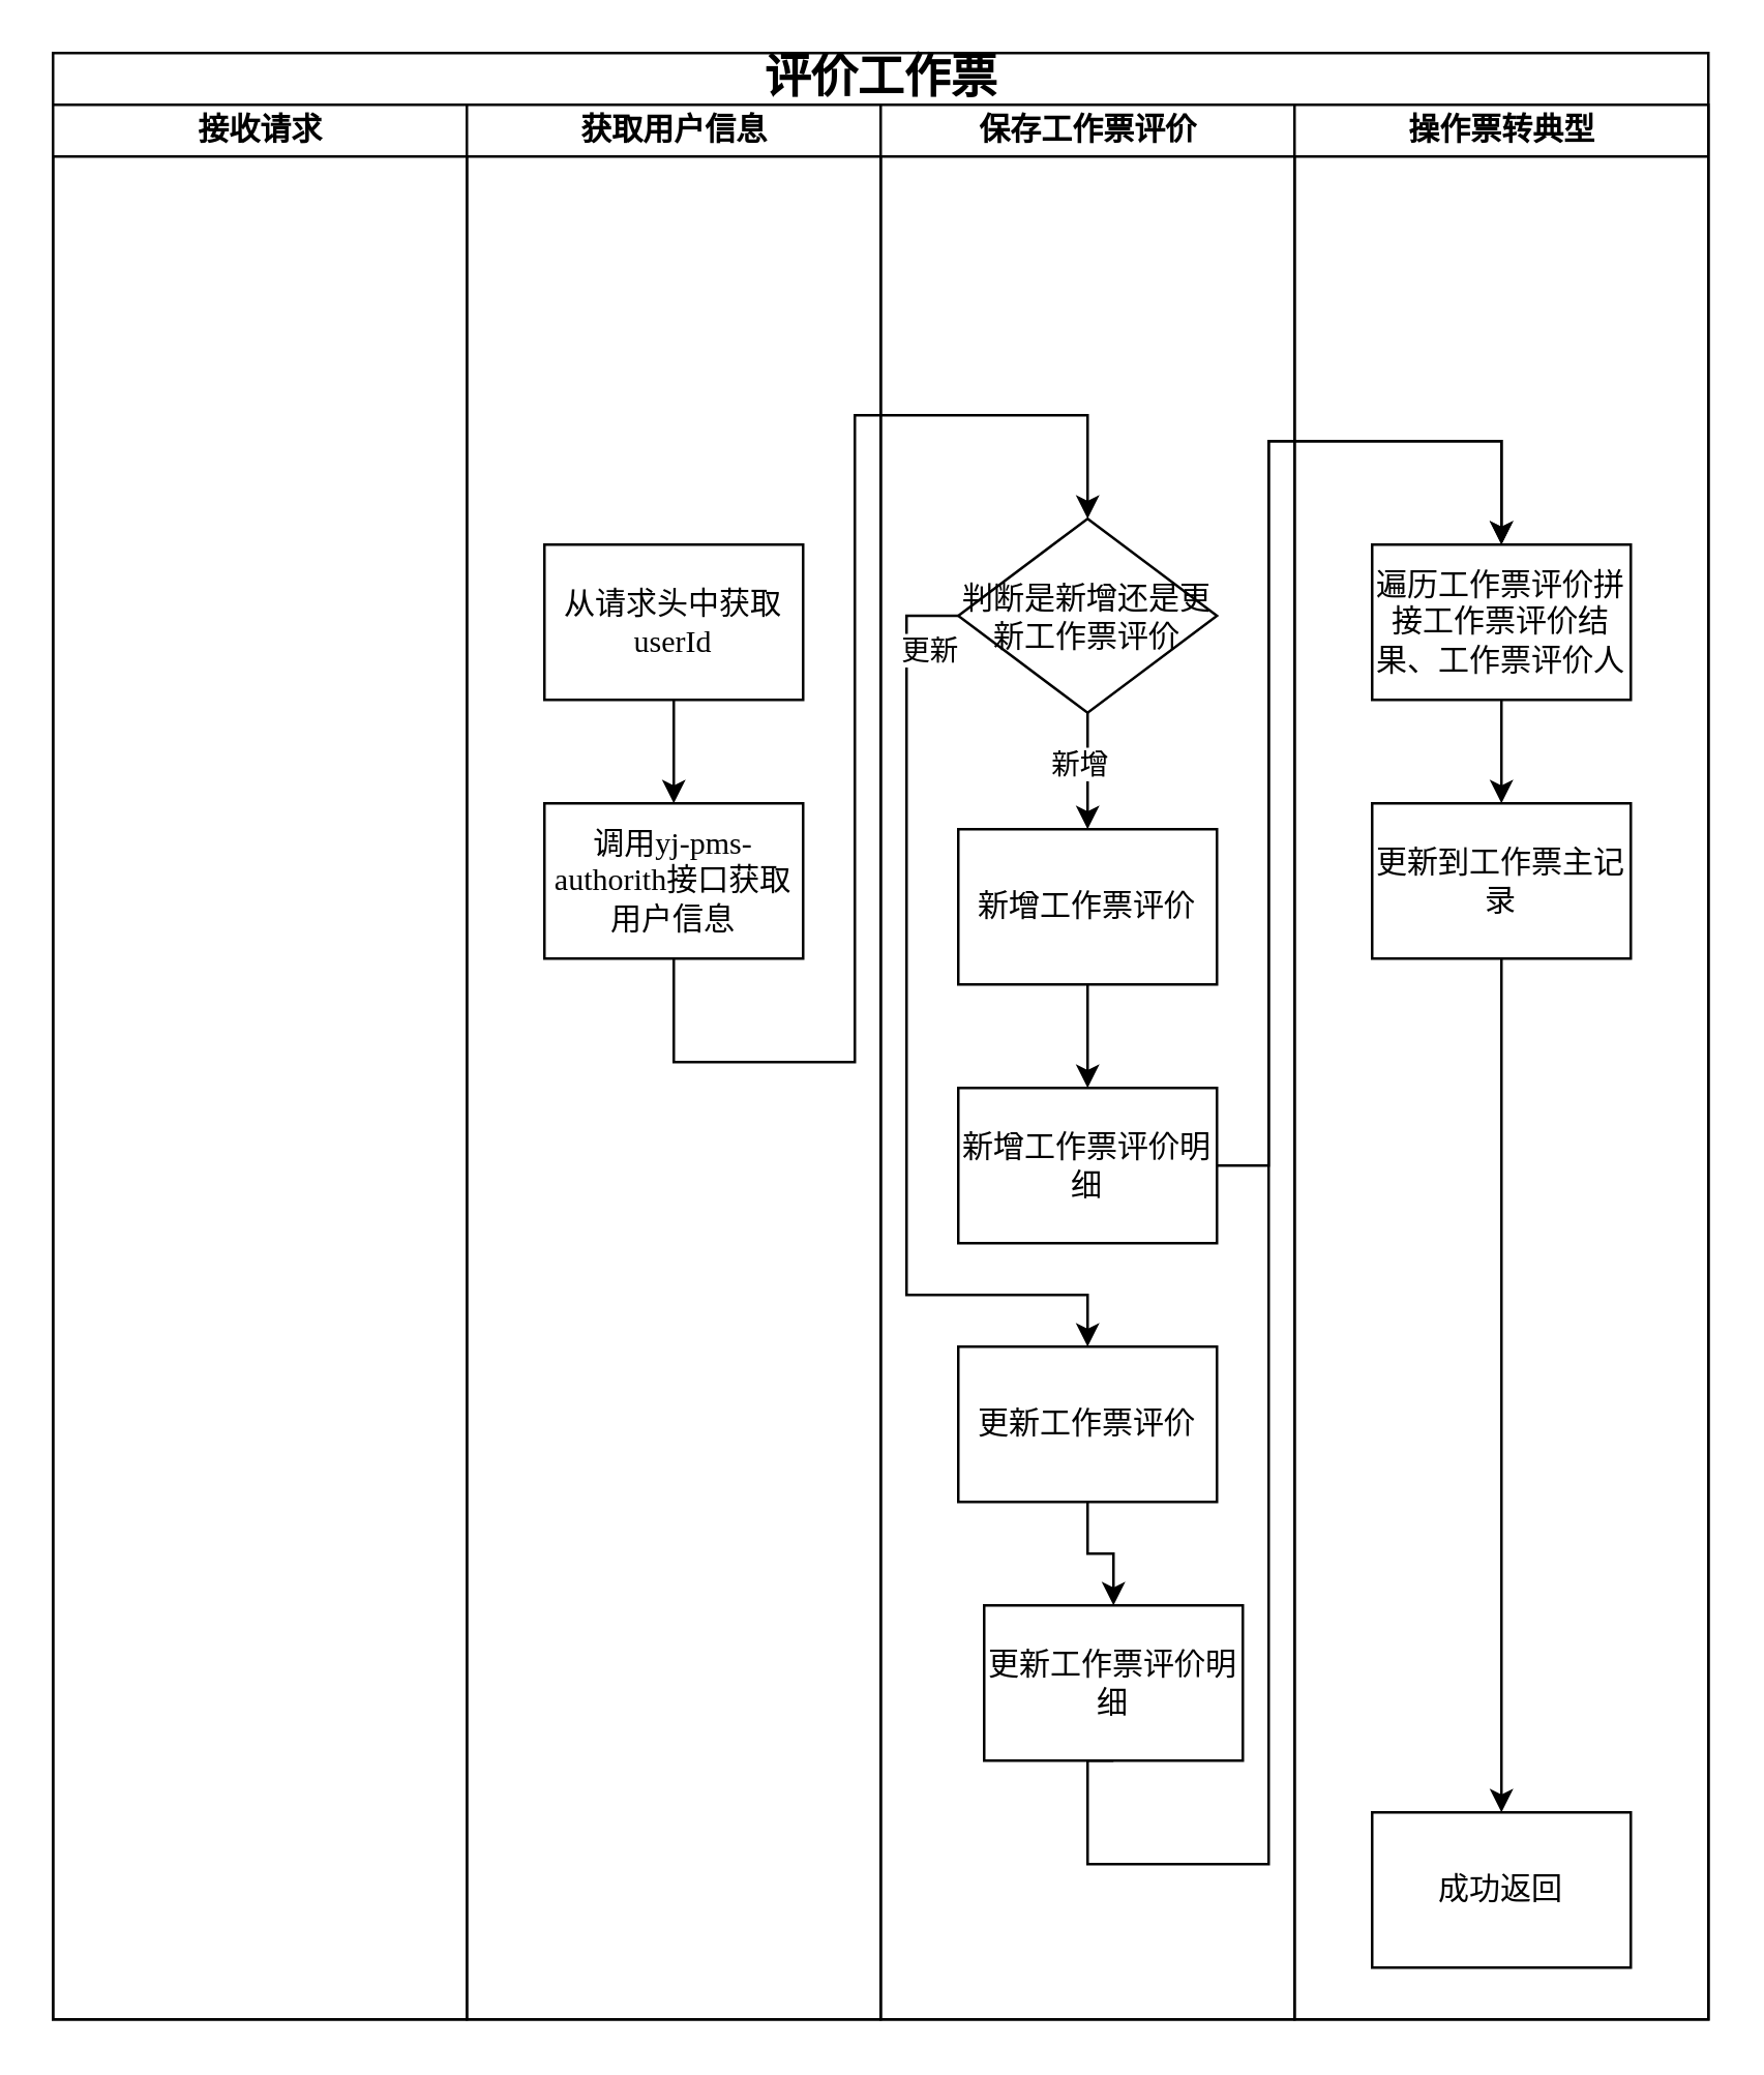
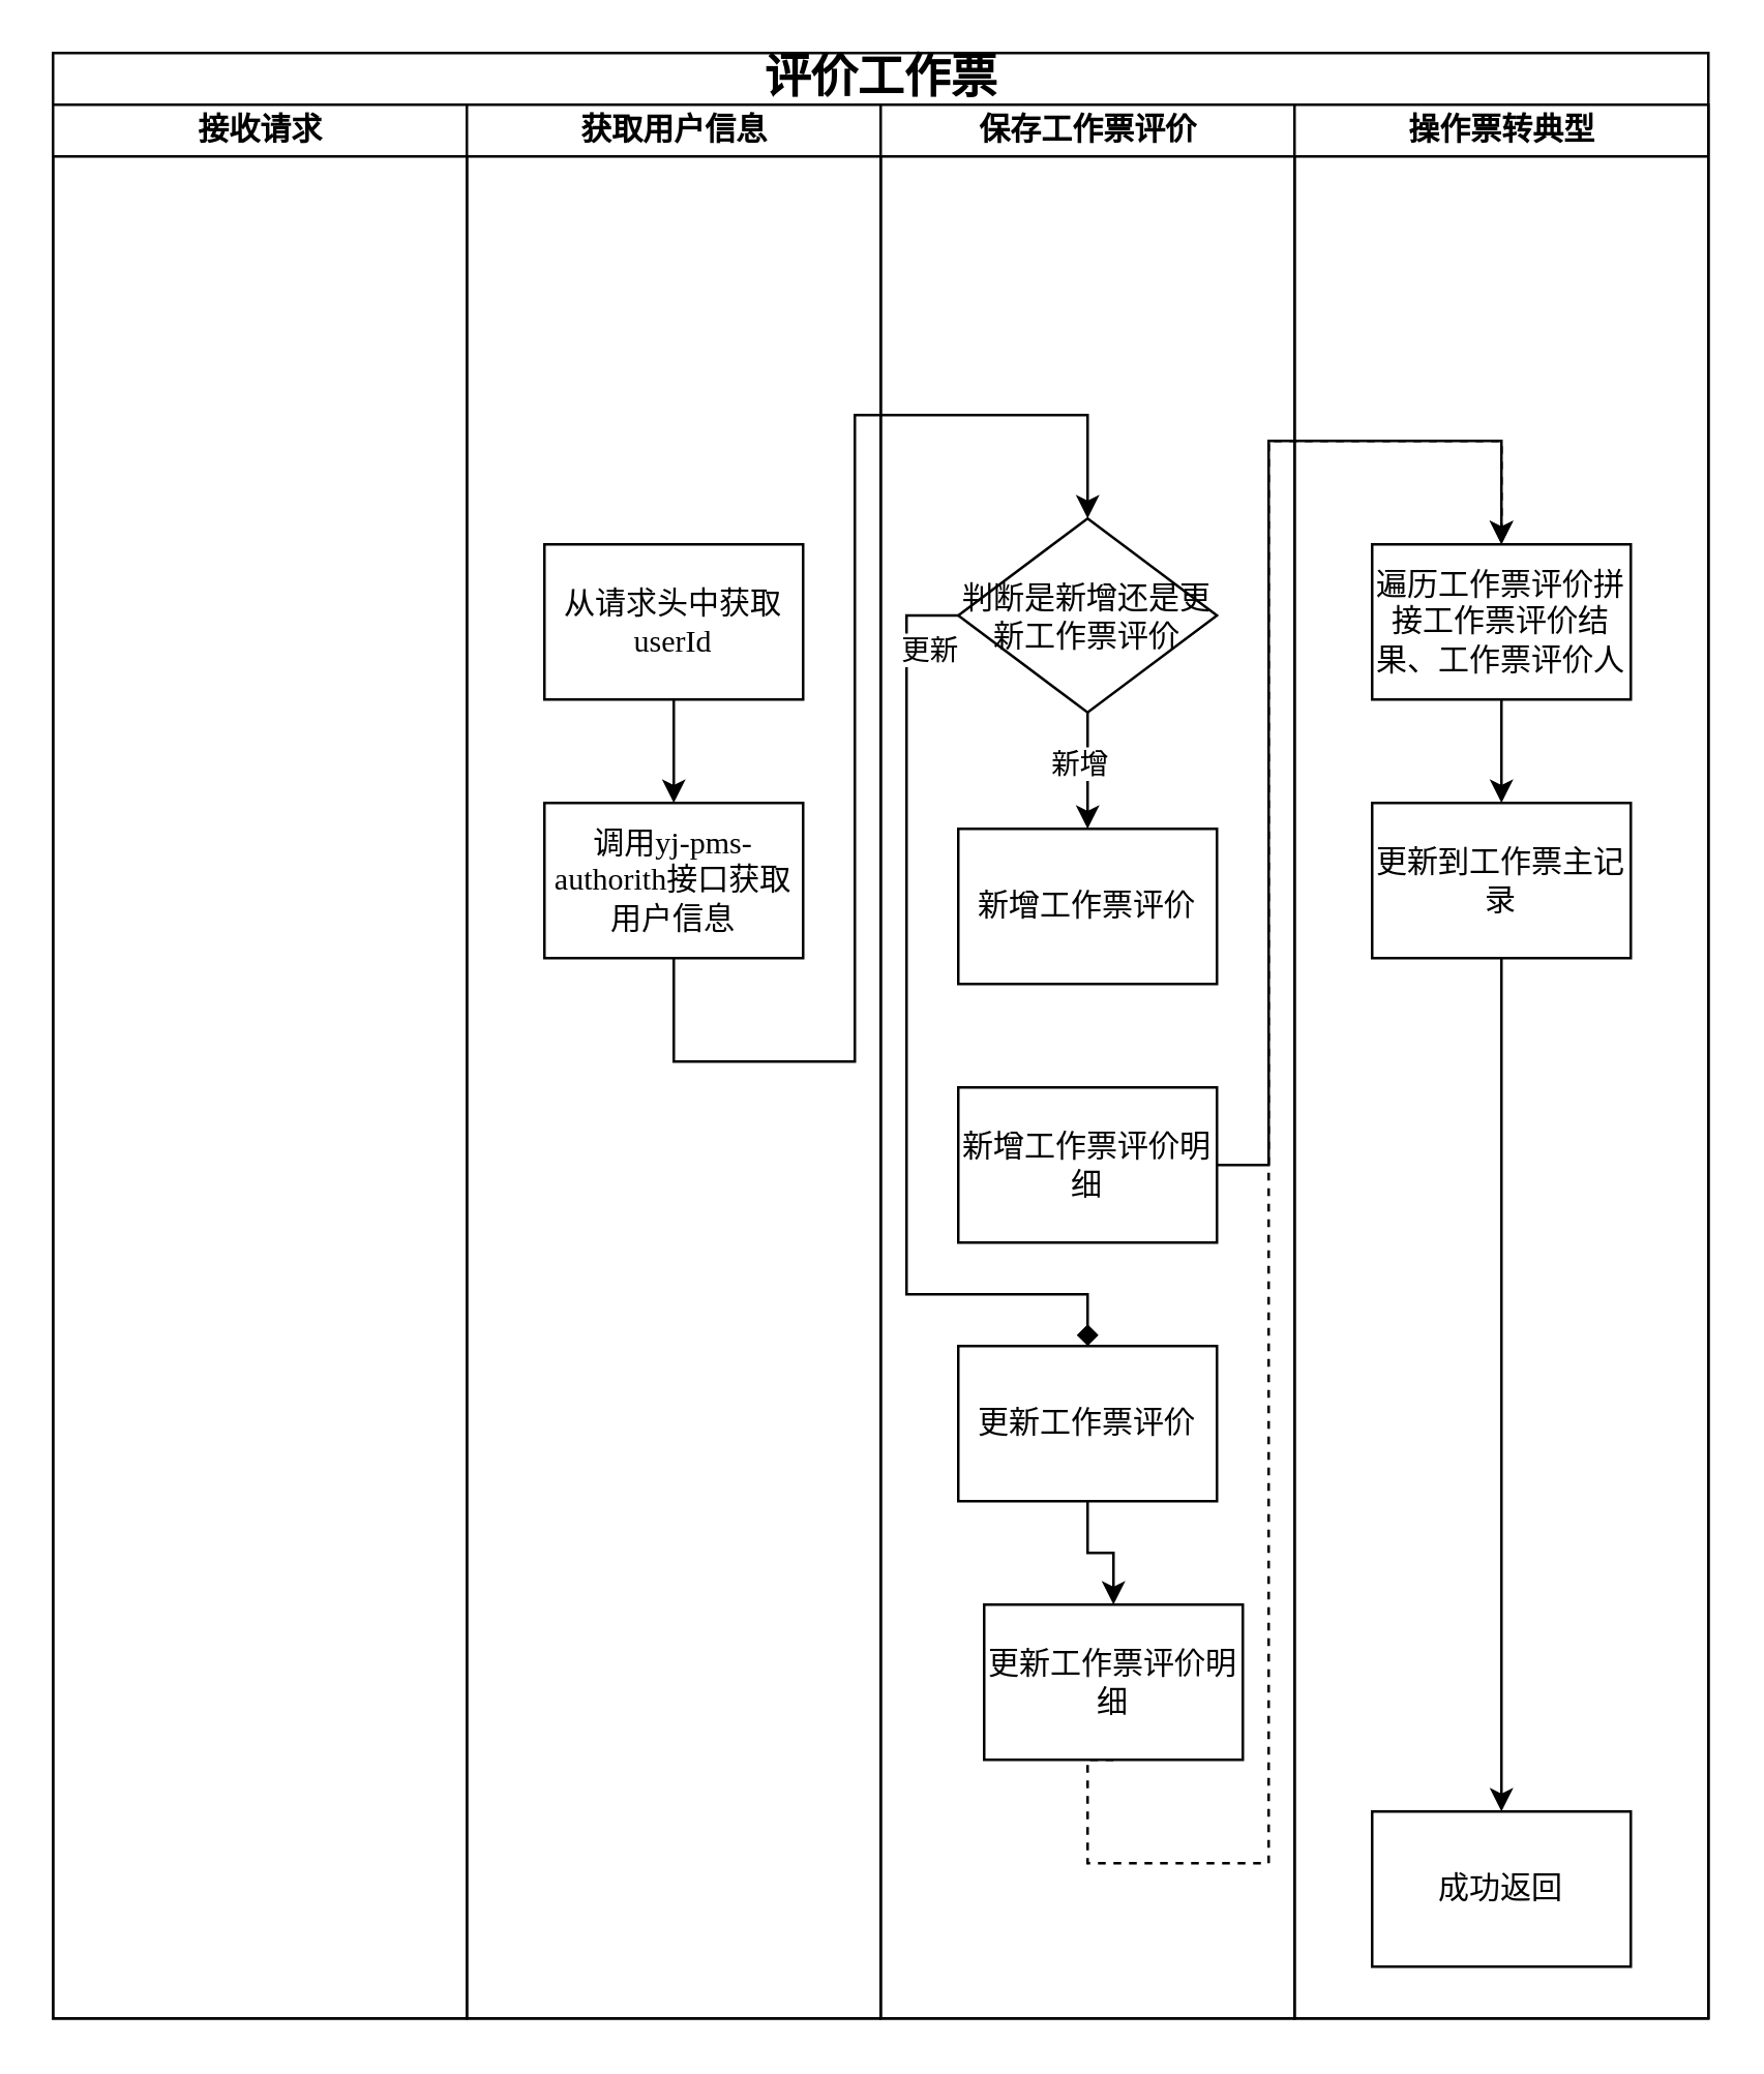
  <mxCell id="0" />
  <mxCell id="1" parent="0" />
  <mxCell id="2" value="&lt;font style=&quot;font-size: 18px;&quot;&gt;评价工作票&lt;/font&gt;" style="swimlane;html=1;childLayout=stackLayout;startSize=20;rounded=0;shadow=0;labelBackgroundColor=none;strokeWidth=1;fontFamily=Verdana;fontSize=8;align=center;" vertex="1" parent="1"><mxGeometry x="20" y="20" width="640" height="760" as="geometry" /></mxCell>
  <mxCell id="3" value="接收请求" style="swimlane;html=1;startSize=20;" vertex="1" parent="2"><mxGeometry y="20" width="160" height="740" as="geometry"><mxRectangle y="20" width="40" height="730" as="alternateBounds" /></mxGeometry></mxCell>
  <mxCell id="4" value="获取用户信息" style="swimlane;html=1;startSize=20;" vertex="1" parent="2"><mxGeometry x="160" y="20" width="160" height="740" as="geometry" /></mxCell>
  <mxCell id="5" style="edgeStyle=orthogonalEdgeStyle;rounded=0;orthogonalLoop=1;jettySize=auto;html=1;exitX=0.5;exitY=1;exitDx=0;exitDy=0;entryX=0.5;entryY=0;entryDx=0;entryDy=0;" edge="1" parent="4" target="22"><mxGeometry relative="1" as="geometry"><mxPoint x="80" y="325" as="sourcePoint" /><mxPoint x="240" y="170" as="targetPoint" /><Array as="points"><mxPoint x="80" y="370" /><mxPoint x="150" y="370" /><mxPoint x="150" y="120" /><mxPoint x="240" y="120" /></Array></mxGeometry></mxCell>
  <mxCell id="6" value="&lt;span style=&quot;font-size: 12px;&quot;&gt;调用yj-pms-authorith接口获取用户信息&lt;/span&gt;" style="whiteSpace=wrap;html=1;fontSize=8;fontFamily=Verdana;rounded=0;shadow=0;labelBackgroundColor=none;strokeWidth=1;" vertex="1" parent="4"><mxGeometry x="30" y="270" width="100" height="60" as="geometry" /></mxCell>
  <mxCell id="7" style="edgeStyle=orthogonalEdgeStyle;rounded=0;orthogonalLoop=1;jettySize=auto;html=1;exitX=0.5;exitY=1;exitDx=0;exitDy=0;" edge="1" parent="4" source="8" target="6"><mxGeometry relative="1" as="geometry" /></mxCell>
  <mxCell id="8" value="&lt;span style=&quot;font-size: 12px;&quot;&gt;从请求头中获取userId&lt;/span&gt;" style="whiteSpace=wrap;html=1;fontSize=8;fontFamily=Verdana;rounded=0;shadow=0;labelBackgroundColor=none;strokeWidth=1;" vertex="1" parent="4"><mxGeometry x="30" y="170" width="100" height="60" as="geometry" /></mxCell>
  <mxCell id="9" value="保存工作票评价" style="swimlane;html=1;startSize=20;" vertex="1" parent="2"><mxGeometry x="320" y="20" width="160" height="740" as="geometry" /></mxCell>
  <mxCell id="10" style="edgeStyle=orthogonalEdgeStyle;rounded=0;orthogonalLoop=1;jettySize=auto;html=1;exitX=0.5;exitY=1;exitDx=0;exitDy=0;entryX=0.5;entryY=0;entryDx=0;entryDy=0;" edge="1" parent="9"><mxGeometry relative="1" as="geometry"><mxPoint x="80" y="317.5" as="sourcePoint" /></mxGeometry></mxCell>
  <mxCell id="11" style="edgeStyle=orthogonalEdgeStyle;rounded=0;orthogonalLoop=1;jettySize=auto;html=1;exitX=0.5;exitY=1;exitDx=0;exitDy=0;entryX=0.5;entryY=0;entryDx=0;entryDy=0;" edge="1" parent="9"><mxGeometry relative="1" as="geometry"><mxPoint x="80" y="420" as="sourcePoint" /></mxGeometry></mxCell>
  <mxCell id="12" style="edgeStyle=orthogonalEdgeStyle;rounded=0;orthogonalLoop=1;jettySize=auto;html=1;exitX=0.5;exitY=1;exitDx=0;exitDy=0;entryX=0.5;entryY=0;entryDx=0;entryDy=0;" edge="1" parent="9"><mxGeometry relative="1" as="geometry"><mxPoint x="80" y="520" as="sourcePoint" /></mxGeometry></mxCell>
- <mxCell id="13" style="edgeStyle=orthogonalEdgeStyle;rounded=0;orthogonalLoop=1;jettySize=auto;html=1;exitX=0.5;exitY=1;exitDx=0;exitDy=0;entryX=0.5;entryY=0;entryDx=0;entryDy=0;" edge="1" parent="9" source="14" target="15"><mxGeometry relative="1" as="geometry" /></mxCell>
  <mxCell id="14" value="&lt;span style=&quot;font-size: 12px;&quot;&gt;新增工作票评价&lt;/span&gt;" style="whiteSpace=wrap;html=1;fontSize=8;fontFamily=Verdana;rounded=0;shadow=0;labelBackgroundColor=none;strokeWidth=1;" vertex="1" parent="9"><mxGeometry x="30" y="280" width="100" height="60" as="geometry" /></mxCell>
  <mxCell id="15" value="&lt;span style=&quot;font-size: 12px;&quot;&gt;新增工作票评价明细&lt;/span&gt;" style="whiteSpace=wrap;html=1;fontSize=8;fontFamily=Verdana;rounded=0;shadow=0;labelBackgroundColor=none;strokeWidth=1;" vertex="1" parent="9"><mxGeometry x="30" y="380" width="100" height="60" as="geometry" /></mxCell>
  <mxCell id="16" style="edgeStyle=orthogonalEdgeStyle;rounded=0;orthogonalLoop=1;jettySize=auto;html=1;exitX=0.5;exitY=1;exitDx=0;exitDy=0;entryX=0.5;entryY=0;entryDx=0;entryDy=0;" edge="1" parent="9" source="17" target="23"><mxGeometry relative="1" as="geometry" /></mxCell>
  <mxCell id="17" value="&lt;span style=&quot;font-size: 12px;&quot;&gt;更新工作票评价&lt;/span&gt;" style="whiteSpace=wrap;html=1;fontSize=8;fontFamily=Verdana;rounded=0;shadow=0;labelBackgroundColor=none;strokeWidth=1;" vertex="1" parent="9"><mxGeometry x="30" y="480" width="100" height="60" as="geometry" /></mxCell>
  <mxCell id="18" style="edgeStyle=orthogonalEdgeStyle;rounded=0;orthogonalLoop=1;jettySize=auto;html=1;exitX=0.5;exitY=1;exitDx=0;exitDy=0;entryX=0.5;entryY=0;entryDx=0;entryDy=0;" edge="1" parent="9" source="22" target="14"><mxGeometry relative="1" as="geometry" /></mxCell>
  <mxCell id="19" value="新增" style="edgeLabel;html=1;align=center;verticalAlign=middle;resizable=0;points=[];" vertex="1" connectable="0" parent="18"><mxGeometry x="-0.173" y="-4" relative="1" as="geometry"><mxPoint as="offset" /></mxGeometry></mxCell>
- <mxCell id="20" style="edgeStyle=orthogonalEdgeStyle;rounded=0;orthogonalLoop=1;jettySize=auto;html=1;exitX=0;exitY=0.5;exitDx=0;exitDy=0;entryX=0.5;entryY=0;entryDx=0;entryDy=0;" edge="1" parent="9" source="22" target="17"><mxGeometry relative="1" as="geometry"><Array as="points"><mxPoint x="10" y="198" /><mxPoint x="10" y="460" /><mxPoint x="80" y="460" /></Array></mxGeometry></mxCell>
+ <mxCell id="20" style="edgeStyle=orthogonalEdgeStyle;rounded=0;orthogonalLoop=1;jettySize=auto;html=1;exitX=0;exitY=0.5;exitDx=0;exitDy=0;entryX=0.5;entryY=0;entryDx=0;entryDy=0;endArrow=diamond;" edge="1" parent="9" source="22" target="17"><mxGeometry relative="1" as="geometry"><Array as="points"><mxPoint x="10" y="198" /><mxPoint x="10" y="460" /><mxPoint x="80" y="460" /></Array></mxGeometry></mxCell>
  <mxCell id="21" value="更新" style="edgeLabel;html=1;align=center;verticalAlign=middle;resizable=0;points=[];" vertex="1" connectable="0" parent="20"><mxGeometry x="-0.936" y="1" relative="1" as="geometry"><mxPoint y="12" as="offset" /></mxGeometry></mxCell>
  <mxCell id="22" value="&lt;span style=&quot;font-size: 12px;&quot;&gt;判断是新增还是更新工作票评价&lt;/span&gt;" style="rhombus;whiteSpace=wrap;html=1;rounded=0;shadow=0;labelBackgroundColor=none;strokeWidth=1;fontFamily=Verdana;fontSize=8;align=center;" vertex="1" parent="9"><mxGeometry x="30" y="160" width="100" height="75" as="geometry" /></mxCell>
  <mxCell id="23" value="&lt;span style=&quot;font-size: 12px;&quot;&gt;更新工作票评价明细&lt;/span&gt;" style="whiteSpace=wrap;html=1;fontSize=8;fontFamily=Verdana;rounded=0;shadow=0;labelBackgroundColor=none;strokeWidth=1;" vertex="1" parent="9"><mxGeometry x="40" y="580" width="100" height="60" as="geometry" /></mxCell>
  <mxCell id="24" value="操作票转典型" style="swimlane;html=1;startSize=20;" vertex="1" parent="2"><mxGeometry x="480" y="20" width="160" height="740" as="geometry" /></mxCell>
  <mxCell id="25" style="edgeStyle=orthogonalEdgeStyle;rounded=0;orthogonalLoop=1;jettySize=auto;html=1;exitX=0.5;exitY=1;exitDx=0;exitDy=0;entryX=0.5;entryY=0;entryDx=0;entryDy=0;" edge="1" parent="24" source="26" target="29"><mxGeometry relative="1" as="geometry"><mxPoint x="80" y="270" as="targetPoint" /></mxGeometry></mxCell>
  <mxCell id="26" value="&lt;span style=&quot;font-size: 12px;&quot;&gt;遍历工作票评价拼接工作票评价结果、工作票评价人&lt;/span&gt;" style="whiteSpace=wrap;html=1;fontSize=8;fontFamily=Verdana;rounded=0;shadow=0;labelBackgroundColor=none;strokeWidth=1;" vertex="1" parent="24"><mxGeometry x="30" y="170" width="100" height="60" as="geometry" /></mxCell>
  <mxCell id="27" style="edgeStyle=orthogonalEdgeStyle;rounded=0;orthogonalLoop=1;jettySize=auto;html=1;exitX=0.5;exitY=1;exitDx=0;exitDy=0;" edge="1" parent="24" source="29" target="28"><mxGeometry relative="1" as="geometry"><mxPoint x="80" y="450" as="sourcePoint" /></mxGeometry></mxCell>
  <mxCell id="28" value="&lt;span style=&quot;font-size: 12px;&quot;&gt;成功返回&lt;/span&gt;" style="whiteSpace=wrap;html=1;fontSize=8;fontFamily=Verdana;rounded=0;shadow=0;labelBackgroundColor=none;strokeWidth=1;" vertex="1" parent="24"><mxGeometry x="30" y="660" width="100" height="60" as="geometry" /></mxCell>
  <mxCell id="29" value="&lt;span style=&quot;font-size: 12px;&quot;&gt;更新到工作票主记录&lt;/span&gt;" style="whiteSpace=wrap;html=1;fontSize=8;fontFamily=Verdana;rounded=0;shadow=0;labelBackgroundColor=none;strokeWidth=1;" vertex="1" parent="24"><mxGeometry x="30" y="270" width="100" height="60" as="geometry" /></mxCell>
- <mxCell id="30" style="edgeStyle=orthogonalEdgeStyle;rounded=0;orthogonalLoop=1;jettySize=auto;html=1;exitX=0.5;exitY=1;exitDx=0;exitDy=0;entryX=0.5;entryY=0;entryDx=0;entryDy=0;" edge="1" parent="2" source="23" target="26"><mxGeometry relative="1" as="geometry"><Array as="points"><mxPoint x="400" y="700" /><mxPoint x="470" y="700" /><mxPoint x="470" y="150" /><mxPoint x="560" y="150" /></Array></mxGeometry></mxCell>
+ <mxCell id="30" style="edgeStyle=orthogonalEdgeStyle;rounded=0;orthogonalLoop=1;jettySize=auto;html=1;exitX=0.5;exitY=1;exitDx=0;exitDy=0;entryX=0.5;entryY=0;entryDx=0;entryDy=0;dashed=1;" edge="1" parent="2" source="23" target="26"><mxGeometry relative="1" as="geometry"><Array as="points"><mxPoint x="400" y="700" /><mxPoint x="470" y="700" /><mxPoint x="470" y="150" /><mxPoint x="560" y="150" /></Array></mxGeometry></mxCell>
  <mxCell id="31" style="edgeStyle=orthogonalEdgeStyle;rounded=0;orthogonalLoop=1;jettySize=auto;html=1;exitX=1;exitY=0.5;exitDx=0;exitDy=0;entryX=0.5;entryY=0;entryDx=0;entryDy=0;" edge="1" parent="2" source="15" target="26"><mxGeometry relative="1" as="geometry"><Array as="points"><mxPoint x="470" y="430" /><mxPoint x="470" y="150" /><mxPoint x="560" y="150" /></Array></mxGeometry></mxCell>
